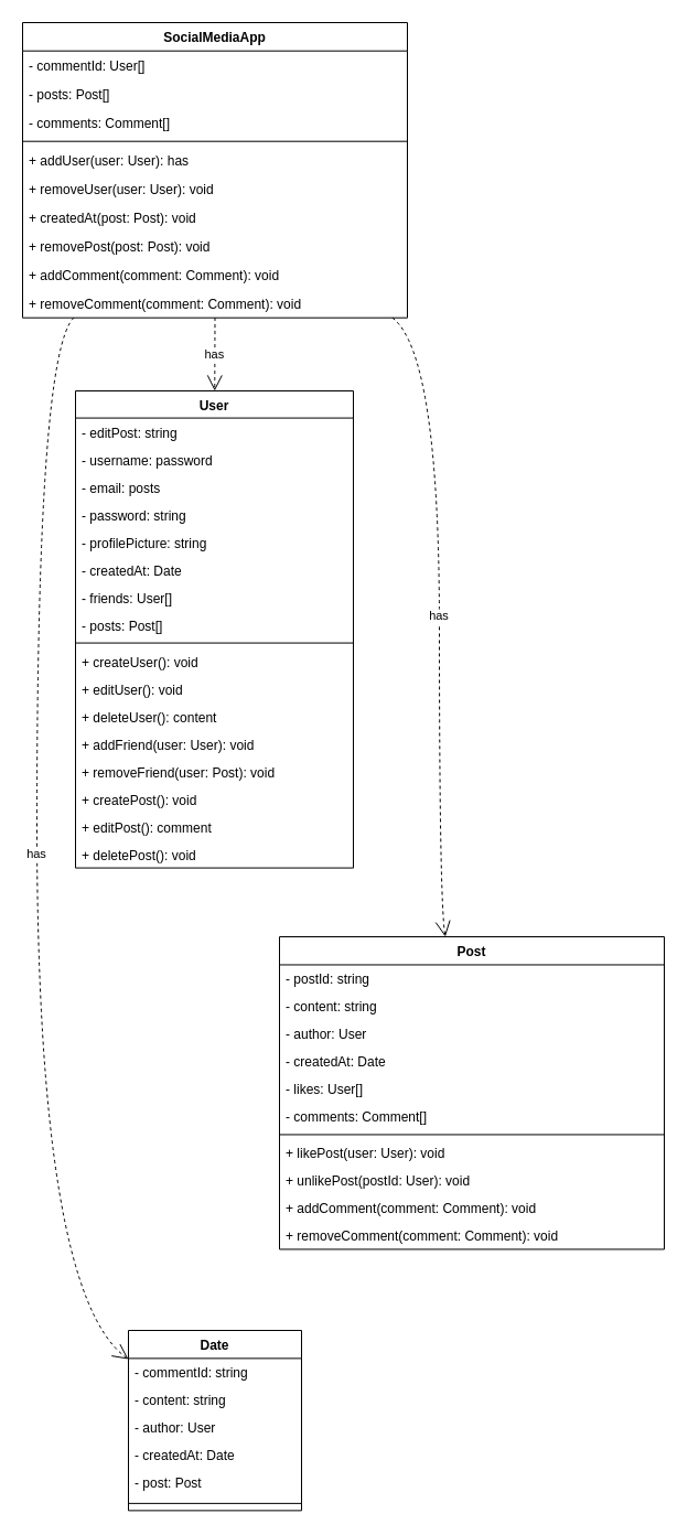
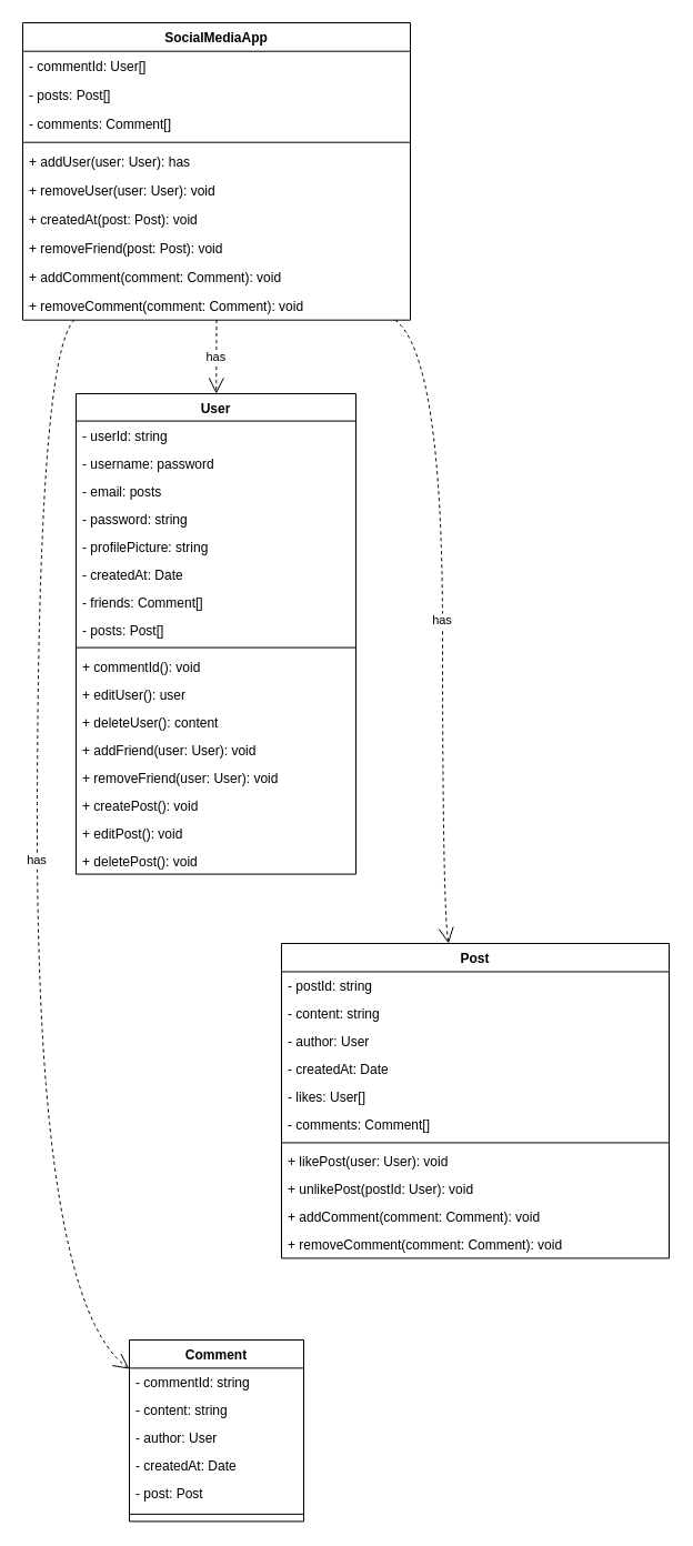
  <mxCell id="0" />
  <mxCell id="1" parent="0" />
  <mxCell id="2" value="SocialMediaApp" style="swimlane;fontStyle=1;align=center;verticalAlign=top;childLayout=stackLayout;horizontal=1;startSize=25.7;horizontalStack=0;resizeParent=1;resizeParentMax=0;resizeLast=0;collapsible=0;marginBottom=0;" vertex="1" parent="1"><mxGeometry x="20" y="20" width="349" height="267.7" as="geometry" /></mxCell>
  <mxCell id="3" value="- commentId: User[]" style="text;strokeColor=none;fillColor=none;align=left;verticalAlign=top;spacingLeft=4;spacingRight=4;overflow=hidden;rotatable=0;points=[[0,0.5],[1,0.5]];portConstraint=eastwest;" vertex="1" parent="2"><mxGeometry y="25.7" width="349" height="26" as="geometry" /></mxCell>
  <mxCell id="4" value="- posts: Post[]" style="text;strokeColor=none;fillColor=none;align=left;verticalAlign=top;spacingLeft=4;spacingRight=4;overflow=hidden;rotatable=0;points=[[0,0.5],[1,0.5]];portConstraint=eastwest;" vertex="1" parent="2"><mxGeometry y="51.7" width="349" height="26" as="geometry" /></mxCell>
  <mxCell id="5" value="- comments: Comment[]" style="text;strokeColor=none;fillColor=none;align=left;verticalAlign=top;spacingLeft=4;spacingRight=4;overflow=hidden;rotatable=0;points=[[0,0.5],[1,0.5]];portConstraint=eastwest;" vertex="1" parent="2"><mxGeometry y="77.7" width="349" height="26" as="geometry" /></mxCell>
  <mxCell id="6" style="line;strokeWidth=1;fillColor=none;align=left;verticalAlign=middle;spacingTop=-1;spacingLeft=3;spacingRight=3;rotatable=0;labelPosition=right;points=[];portConstraint=eastwest;strokeColor=inherit;" vertex="1" parent="2"><mxGeometry y="103.7" width="349" height="8" as="geometry" /></mxCell>
  <mxCell id="7" value="+ addUser(user: User): has" style="text;strokeColor=none;fillColor=none;align=left;verticalAlign=top;spacingLeft=4;spacingRight=4;overflow=hidden;rotatable=0;points=[[0,0.5],[1,0.5]];portConstraint=eastwest;" vertex="1" parent="2"><mxGeometry y="111.7" width="349" height="26" as="geometry" /></mxCell>
  <mxCell id="8" value="+ removeUser(user: User): void" style="text;strokeColor=none;fillColor=none;align=left;verticalAlign=top;spacingLeft=4;spacingRight=4;overflow=hidden;rotatable=0;points=[[0,0.5],[1,0.5]];portConstraint=eastwest;" vertex="1" parent="2"><mxGeometry y="137.7" width="349" height="26" as="geometry" /></mxCell>
  <mxCell id="9" value="+ createdAt(post: Post): void" style="text;strokeColor=none;fillColor=none;align=left;verticalAlign=top;spacingLeft=4;spacingRight=4;overflow=hidden;rotatable=0;points=[[0,0.5],[1,0.5]];portConstraint=eastwest;" vertex="1" parent="2"><mxGeometry y="163.7" width="349" height="26" as="geometry" /></mxCell>
- <mxCell id="10" value="+ removePost(post: Post): void" style="text;strokeColor=none;fillColor=none;align=left;verticalAlign=top;spacingLeft=4;spacingRight=4;overflow=hidden;rotatable=0;points=[[0,0.5],[1,0.5]];portConstraint=eastwest;" vertex="1" parent="2"><mxGeometry y="189.7" width="349" height="26" as="geometry" /></mxCell>
+ <mxCell id="10" value="+ removeFriend(post: Post): void" style="text;strokeColor=none;fillColor=none;align=left;verticalAlign=top;spacingLeft=4;spacingRight=4;overflow=hidden;rotatable=0;points=[[0,0.5],[1,0.5]];portConstraint=eastwest;" vertex="1" parent="2"><mxGeometry y="189.7" width="349" height="26" as="geometry" /></mxCell>
  <mxCell id="11" value="+ addComment(comment: Comment): void" style="text;strokeColor=none;fillColor=none;align=left;verticalAlign=top;spacingLeft=4;spacingRight=4;overflow=hidden;rotatable=0;points=[[0,0.5],[1,0.5]];portConstraint=eastwest;" vertex="1" parent="2"><mxGeometry y="215.7" width="349" height="26" as="geometry" /></mxCell>
  <mxCell id="12" value="+ removeComment(comment: Comment): void" style="text;strokeColor=none;fillColor=none;align=left;verticalAlign=top;spacingLeft=4;spacingRight=4;overflow=hidden;rotatable=0;points=[[0,0.5],[1,0.5]];portConstraint=eastwest;" vertex="1" parent="2"><mxGeometry y="241.7" width="349" height="26" as="geometry" /></mxCell>
  <mxCell id="13" value="User" style="swimlane;fontStyle=1;align=center;verticalAlign=top;childLayout=stackLayout;horizontal=1;startSize=24.588;horizontalStack=0;resizeParent=1;resizeParentMax=0;resizeLast=0;collapsible=0;marginBottom=0;" vertex="1" parent="1"><mxGeometry x="68" y="354" width="252" height="432.588" as="geometry" /></mxCell>
- <mxCell id="14" value="- editPost: string" style="text;strokeColor=none;fillColor=none;align=left;verticalAlign=top;spacingLeft=4;spacingRight=4;overflow=hidden;rotatable=0;points=[[0,0.5],[1,0.5]];portConstraint=eastwest;" vertex="1" parent="13"><mxGeometry y="24.588" width="252" height="25" as="geometry" /></mxCell>
+ <mxCell id="14" value="- userId: string" style="text;strokeColor=none;fillColor=none;align=left;verticalAlign=top;spacingLeft=4;spacingRight=4;overflow=hidden;rotatable=0;points=[[0,0.5],[1,0.5]];portConstraint=eastwest;" vertex="1" parent="13"><mxGeometry y="24.588" width="252" height="25" as="geometry" /></mxCell>
  <mxCell id="15" value="- username: password" style="text;strokeColor=none;fillColor=none;align=left;verticalAlign=top;spacingLeft=4;spacingRight=4;overflow=hidden;rotatable=0;points=[[0,0.5],[1,0.5]];portConstraint=eastwest;" vertex="1" parent="13"><mxGeometry y="49.588" width="252" height="25" as="geometry" /></mxCell>
  <mxCell id="16" value="- email: posts" style="text;strokeColor=none;fillColor=none;align=left;verticalAlign=top;spacingLeft=4;spacingRight=4;overflow=hidden;rotatable=0;points=[[0,0.5],[1,0.5]];portConstraint=eastwest;" vertex="1" parent="13"><mxGeometry y="74.588" width="252" height="25" as="geometry" /></mxCell>
  <mxCell id="17" value="- password: string" style="text;strokeColor=none;fillColor=none;align=left;verticalAlign=top;spacingLeft=4;spacingRight=4;overflow=hidden;rotatable=0;points=[[0,0.5],[1,0.5]];portConstraint=eastwest;" vertex="1" parent="13"><mxGeometry y="99.588" width="252" height="25" as="geometry" /></mxCell>
  <mxCell id="18" value="- profilePicture: string" style="text;strokeColor=none;fillColor=none;align=left;verticalAlign=top;spacingLeft=4;spacingRight=4;overflow=hidden;rotatable=0;points=[[0,0.5],[1,0.5]];portConstraint=eastwest;" vertex="1" parent="13"><mxGeometry y="124.588" width="252" height="25" as="geometry" /></mxCell>
  <mxCell id="19" value="- createdAt: Date" style="text;strokeColor=none;fillColor=none;align=left;verticalAlign=top;spacingLeft=4;spacingRight=4;overflow=hidden;rotatable=0;points=[[0,0.5],[1,0.5]];portConstraint=eastwest;" vertex="1" parent="13"><mxGeometry y="149.588" width="252" height="25" as="geometry" /></mxCell>
- <mxCell id="20" value="- friends: User[]" style="text;strokeColor=none;fillColor=none;align=left;verticalAlign=top;spacingLeft=4;spacingRight=4;overflow=hidden;rotatable=0;points=[[0,0.5],[1,0.5]];portConstraint=eastwest;" vertex="1" parent="13"><mxGeometry y="174.588" width="252" height="25" as="geometry" /></mxCell>
+ <mxCell id="20" value="- friends: Comment[]" style="text;strokeColor=none;fillColor=none;align=left;verticalAlign=top;spacingLeft=4;spacingRight=4;overflow=hidden;rotatable=0;points=[[0,0.5],[1,0.5]];portConstraint=eastwest;" vertex="1" parent="13"><mxGeometry y="174.588" width="252" height="25" as="geometry" /></mxCell>
  <mxCell id="21" value="- posts: Post[]" style="text;strokeColor=none;fillColor=none;align=left;verticalAlign=top;spacingLeft=4;spacingRight=4;overflow=hidden;rotatable=0;points=[[0,0.5],[1,0.5]];portConstraint=eastwest;" vertex="1" parent="13"><mxGeometry y="199.588" width="252" height="25" as="geometry" /></mxCell>
  <mxCell id="22" style="line;strokeWidth=1;fillColor=none;align=left;verticalAlign=middle;spacingTop=-1;spacingLeft=3;spacingRight=3;rotatable=0;labelPosition=right;points=[];portConstraint=eastwest;strokeColor=inherit;" vertex="1" parent="13"><mxGeometry y="224.588" width="252" height="8" as="geometry" /></mxCell>
- <mxCell id="23" value="+ createUser(): void" style="text;strokeColor=none;fillColor=none;align=left;verticalAlign=top;spacingLeft=4;spacingRight=4;overflow=hidden;rotatable=0;points=[[0,0.5],[1,0.5]];portConstraint=eastwest;" vertex="1" parent="13"><mxGeometry y="232.588" width="252" height="25" as="geometry" /></mxCell>
- <mxCell id="24" value="+ editUser(): void" style="text;strokeColor=none;fillColor=none;align=left;verticalAlign=top;spacingLeft=4;spacingRight=4;overflow=hidden;rotatable=0;points=[[0,0.5],[1,0.5]];portConstraint=eastwest;" vertex="1" parent="13"><mxGeometry y="257.588" width="252" height="25" as="geometry" /></mxCell>
+ <mxCell id="23" value="+ commentId(): void" style="text;strokeColor=none;fillColor=none;align=left;verticalAlign=top;spacingLeft=4;spacingRight=4;overflow=hidden;rotatable=0;points=[[0,0.5],[1,0.5]];portConstraint=eastwest;" vertex="1" parent="13"><mxGeometry y="232.588" width="252" height="25" as="geometry" /></mxCell>
+ <mxCell id="24" value="+ editUser(): user" style="text;strokeColor=none;fillColor=none;align=left;verticalAlign=top;spacingLeft=4;spacingRight=4;overflow=hidden;rotatable=0;points=[[0,0.5],[1,0.5]];portConstraint=eastwest;" vertex="1" parent="13"><mxGeometry y="257.588" width="252" height="25" as="geometry" /></mxCell>
  <mxCell id="25" value="+ deleteUser(): content" style="text;strokeColor=none;fillColor=none;align=left;verticalAlign=top;spacingLeft=4;spacingRight=4;overflow=hidden;rotatable=0;points=[[0,0.5],[1,0.5]];portConstraint=eastwest;" vertex="1" parent="13"><mxGeometry y="282.588" width="252" height="25" as="geometry" /></mxCell>
  <mxCell id="26" value="+ addFriend(user: User): void" style="text;strokeColor=none;fillColor=none;align=left;verticalAlign=top;spacingLeft=4;spacingRight=4;overflow=hidden;rotatable=0;points=[[0,0.5],[1,0.5]];portConstraint=eastwest;" vertex="1" parent="13"><mxGeometry y="307.588" width="252" height="25" as="geometry" /></mxCell>
- <mxCell id="27" value="+ removeFriend(user: Post): void" style="text;strokeColor=none;fillColor=none;align=left;verticalAlign=top;spacingLeft=4;spacingRight=4;overflow=hidden;rotatable=0;points=[[0,0.5],[1,0.5]];portConstraint=eastwest;" vertex="1" parent="13"><mxGeometry y="332.588" width="252" height="25" as="geometry" /></mxCell>
+ <mxCell id="27" value="+ removeFriend(user: User): void" style="text;strokeColor=none;fillColor=none;align=left;verticalAlign=top;spacingLeft=4;spacingRight=4;overflow=hidden;rotatable=0;points=[[0,0.5],[1,0.5]];portConstraint=eastwest;" vertex="1" parent="13"><mxGeometry y="332.588" width="252" height="25" as="geometry" /></mxCell>
  <mxCell id="28" value="+ createPost(): void" style="text;strokeColor=none;fillColor=none;align=left;verticalAlign=top;spacingLeft=4;spacingRight=4;overflow=hidden;rotatable=0;points=[[0,0.5],[1,0.5]];portConstraint=eastwest;" vertex="1" parent="13"><mxGeometry y="357.588" width="252" height="25" as="geometry" /></mxCell>
- <mxCell id="29" value="+ editPost(): comment" style="text;strokeColor=none;fillColor=none;align=left;verticalAlign=top;spacingLeft=4;spacingRight=4;overflow=hidden;rotatable=0;points=[[0,0.5],[1,0.5]];portConstraint=eastwest;" vertex="1" parent="13"><mxGeometry y="382.588" width="252" height="25" as="geometry" /></mxCell>
+ <mxCell id="29" value="+ editPost(): void" style="text;strokeColor=none;fillColor=none;align=left;verticalAlign=top;spacingLeft=4;spacingRight=4;overflow=hidden;rotatable=0;points=[[0,0.5],[1,0.5]];portConstraint=eastwest;" vertex="1" parent="13"><mxGeometry y="382.588" width="252" height="25" as="geometry" /></mxCell>
  <mxCell id="30" value="+ deletePost(): void" style="text;strokeColor=none;fillColor=none;align=left;verticalAlign=top;spacingLeft=4;spacingRight=4;overflow=hidden;rotatable=0;points=[[0,0.5],[1,0.5]];portConstraint=eastwest;" vertex="1" parent="13"><mxGeometry y="407.588" width="252" height="25" as="geometry" /></mxCell>
  <mxCell id="31" value="Post" style="swimlane;fontStyle=1;align=center;verticalAlign=top;childLayout=stackLayout;horizontal=1;startSize=25.455;horizontalStack=0;resizeParent=1;resizeParentMax=0;resizeLast=0;collapsible=0;marginBottom=0;" vertex="1" parent="1"><mxGeometry x="253" y="849" width="349" height="283.455" as="geometry" /></mxCell>
  <mxCell id="32" value="- postId: string" style="text;strokeColor=none;fillColor=none;align=left;verticalAlign=top;spacingLeft=4;spacingRight=4;overflow=hidden;rotatable=0;points=[[0,0.5],[1,0.5]];portConstraint=eastwest;" vertex="1" parent="31"><mxGeometry y="25.455" width="349" height="25" as="geometry" /></mxCell>
  <mxCell id="33" value="- content: string" style="text;strokeColor=none;fillColor=none;align=left;verticalAlign=top;spacingLeft=4;spacingRight=4;overflow=hidden;rotatable=0;points=[[0,0.5],[1,0.5]];portConstraint=eastwest;" vertex="1" parent="31"><mxGeometry y="50.455" width="349" height="25" as="geometry" /></mxCell>
  <mxCell id="34" value="- author: User" style="text;strokeColor=none;fillColor=none;align=left;verticalAlign=top;spacingLeft=4;spacingRight=4;overflow=hidden;rotatable=0;points=[[0,0.5],[1,0.5]];portConstraint=eastwest;" vertex="1" parent="31"><mxGeometry y="75.455" width="349" height="25" as="geometry" /></mxCell>
  <mxCell id="35" value="- createdAt: Date" style="text;strokeColor=none;fillColor=none;align=left;verticalAlign=top;spacingLeft=4;spacingRight=4;overflow=hidden;rotatable=0;points=[[0,0.5],[1,0.5]];portConstraint=eastwest;" vertex="1" parent="31"><mxGeometry y="100.455" width="349" height="25" as="geometry" /></mxCell>
  <mxCell id="36" value="- likes: User[]" style="text;strokeColor=none;fillColor=none;align=left;verticalAlign=top;spacingLeft=4;spacingRight=4;overflow=hidden;rotatable=0;points=[[0,0.5],[1,0.5]];portConstraint=eastwest;" vertex="1" parent="31"><mxGeometry y="125.455" width="349" height="25" as="geometry" /></mxCell>
  <mxCell id="37" value="- comments: Comment[]" style="text;strokeColor=none;fillColor=none;align=left;verticalAlign=top;spacingLeft=4;spacingRight=4;overflow=hidden;rotatable=0;points=[[0,0.5],[1,0.5]];portConstraint=eastwest;" vertex="1" parent="31"><mxGeometry y="150.455" width="349" height="25" as="geometry" /></mxCell>
  <mxCell id="38" style="line;strokeWidth=1;fillColor=none;align=left;verticalAlign=middle;spacingTop=-1;spacingLeft=3;spacingRight=3;rotatable=0;labelPosition=right;points=[];portConstraint=eastwest;strokeColor=inherit;" vertex="1" parent="31"><mxGeometry y="175.455" width="349" height="8" as="geometry" /></mxCell>
  <mxCell id="39" value="+ likePost(user: User): void" style="text;strokeColor=none;fillColor=none;align=left;verticalAlign=top;spacingLeft=4;spacingRight=4;overflow=hidden;rotatable=0;points=[[0,0.5],[1,0.5]];portConstraint=eastwest;" vertex="1" parent="31"><mxGeometry y="183.455" width="349" height="25" as="geometry" /></mxCell>
  <mxCell id="40" value="+ unlikePost(postId: User): void" style="text;strokeColor=none;fillColor=none;align=left;verticalAlign=top;spacingLeft=4;spacingRight=4;overflow=hidden;rotatable=0;points=[[0,0.5],[1,0.5]];portConstraint=eastwest;" vertex="1" parent="31"><mxGeometry y="208.455" width="349" height="25" as="geometry" /></mxCell>
  <mxCell id="41" value="+ addComment(comment: Comment): void" style="text;strokeColor=none;fillColor=none;align=left;verticalAlign=top;spacingLeft=4;spacingRight=4;overflow=hidden;rotatable=0;points=[[0,0.5],[1,0.5]];portConstraint=eastwest;" vertex="1" parent="31"><mxGeometry y="233.455" width="349" height="25" as="geometry" /></mxCell>
  <mxCell id="42" value="+ removeComment(comment: Comment): void" style="text;strokeColor=none;fillColor=none;align=left;verticalAlign=top;spacingLeft=4;spacingRight=4;overflow=hidden;rotatable=0;points=[[0,0.5],[1,0.5]];portConstraint=eastwest;" vertex="1" parent="31"><mxGeometry y="258.455" width="349" height="25" as="geometry" /></mxCell>
- <mxCell id="43" value="Date" style="swimlane;fontStyle=1;align=center;verticalAlign=top;childLayout=stackLayout;horizontal=1;startSize=25.385;horizontalStack=0;resizeParent=1;resizeParentMax=0;resizeLast=0;collapsible=0;marginBottom=0;" vertex="1" parent="1"><mxGeometry x="116" y="1206" width="157" height="163.385" as="geometry" /></mxCell>
+ <mxCell id="43" value="Comment" style="swimlane;fontStyle=1;align=center;verticalAlign=top;childLayout=stackLayout;horizontal=1;startSize=25.385;horizontalStack=0;resizeParent=1;resizeParentMax=0;resizeLast=0;collapsible=0;marginBottom=0;" vertex="1" parent="1"><mxGeometry x="116" y="1206" width="157" height="163.385" as="geometry" /></mxCell>
  <mxCell id="44" value="- commentId: string" style="text;strokeColor=none;fillColor=none;align=left;verticalAlign=top;spacingLeft=4;spacingRight=4;overflow=hidden;rotatable=0;points=[[0,0.5],[1,0.5]];portConstraint=eastwest;" vertex="1" parent="43"><mxGeometry y="25.385" width="157" height="25" as="geometry" /></mxCell>
  <mxCell id="45" value="- content: string" style="text;strokeColor=none;fillColor=none;align=left;verticalAlign=top;spacingLeft=4;spacingRight=4;overflow=hidden;rotatable=0;points=[[0,0.5],[1,0.5]];portConstraint=eastwest;" vertex="1" parent="43"><mxGeometry y="50.385" width="157" height="25" as="geometry" /></mxCell>
  <mxCell id="46" value="- author: User" style="text;strokeColor=none;fillColor=none;align=left;verticalAlign=top;spacingLeft=4;spacingRight=4;overflow=hidden;rotatable=0;points=[[0,0.5],[1,0.5]];portConstraint=eastwest;" vertex="1" parent="43"><mxGeometry y="75.385" width="157" height="25" as="geometry" /></mxCell>
  <mxCell id="47" value="- createdAt: Date" style="text;strokeColor=none;fillColor=none;align=left;verticalAlign=top;spacingLeft=4;spacingRight=4;overflow=hidden;rotatable=0;points=[[0,0.5],[1,0.5]];portConstraint=eastwest;" vertex="1" parent="43"><mxGeometry y="100.385" width="157" height="25" as="geometry" /></mxCell>
  <mxCell id="48" value="- post: Post" style="text;strokeColor=none;fillColor=none;align=left;verticalAlign=top;spacingLeft=4;spacingRight=4;overflow=hidden;rotatable=0;points=[[0,0.5],[1,0.5]];portConstraint=eastwest;" vertex="1" parent="43"><mxGeometry y="125.385" width="157" height="25" as="geometry" /></mxCell>
  <mxCell id="49" style="line;strokeWidth=1;fillColor=none;align=left;verticalAlign=middle;spacingTop=-1;spacingLeft=3;spacingRight=3;rotatable=0;labelPosition=right;points=[];portConstraint=eastwest;strokeColor=inherit;" vertex="1" parent="43"><mxGeometry y="150.385" width="157" height="13" as="geometry" /></mxCell>
  <mxCell id="50" value="has" style="curved=1;startArrow=none;endArrow=open;endSize=12;exitX=0.5;exitY=1;entryX=0.501;entryY=0;rounded=0;dashed=1;" edge="1" parent="1" source="2" target="13"><mxGeometry relative="1" as="geometry"><Array as="points" /></mxGeometry></mxCell>
  <mxCell id="51" value="has" style="curved=1;startArrow=none;endArrow=open;endSize=12;exitX=0.961;exitY=1;entryX=0.431;entryY=0;rounded=0;dashed=1;" edge="1" parent="1" source="2" target="31"><mxGeometry relative="1" as="geometry"><Array as="points"><mxPoint x="398" y="320" /><mxPoint x="398" y="815" /></Array></mxGeometry></mxCell>
  <mxCell id="52" value="has" style="curved=1;startArrow=none;endArrow=open;endSize=12;exitX=0.133;exitY=1;entryX=-0.001;entryY=0.159;rounded=0;dashed=1;" edge="1" parent="1" source="2" target="43"><mxGeometry relative="1" as="geometry"><Array as="points"><mxPoint x="33" y="320" /><mxPoint x="33" y="1172" /></Array></mxGeometry></mxCell>
